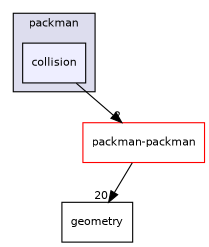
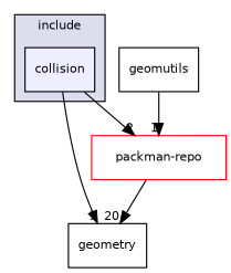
  digraph {
    compound=true
    node [fontname=Helvetica fontsize=10 shape=box]
    edge [headlabel=1 labeldistance=1.5 labelfontname=Helvetica labelfontsize=10]
    n1 [fillcolor="#eeeeff" label=collision pencolor=black style=filled]
    n2 [label=geometry]
-   n3 [color=red fillcolor=white label="packman-packman" style=filled]
+   n3 [color=red fillcolor=white label="packman-repo" style=filled]
+   n4 [label=geomutils]
    subgraph cluster_1 {
      bgcolor="#ddddee"
      fontname=Helvetica
      fontsize=10
-     label=packman
+     label=include
      pencolor=black
      n1
    }
+   n1 -> n2
    n1 -> n3 [headlabel=2]
    n3 -> n2 [headlabel=20]
+   n4 -> n3
  }
